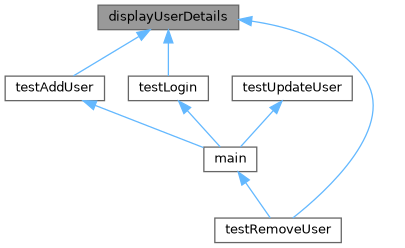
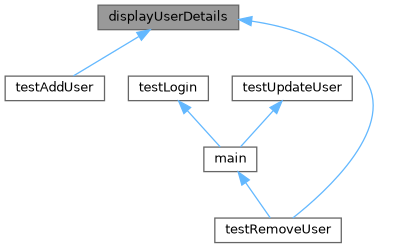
  digraph {
    rankdir=TB
    node [color=grey40 fillcolor=white fontname=Helvetica fontsize=10 shape=box style=filled]
    edge [color=steelblue1 dir=back fontname=Helvetica fontsize=10 labelfontname=Helvetica labelfontsize=10 style=solid]
    n1 [color=gray40 fillcolor=grey60 fontcolor=black height=0.2 label=displayUserDetails width=0.4]
    n2 [height=0.2 label=testAddUser width=0.4]
    n3 [height=0.2 label=testLogin width=0.4]
    n4 [height=0.2 label=testRemoveUser width=0.4]
    n5 [height=0.2 label=main width=0.4]
    n6 [height=0.2 label=testUpdateUser width=0.4]
    n1 -> n2
-   n1 -> n3
    n1 -> n4
-   n2 -> n5
    n3 -> n5
    n5 -> n4
    n6 -> n5
  }
